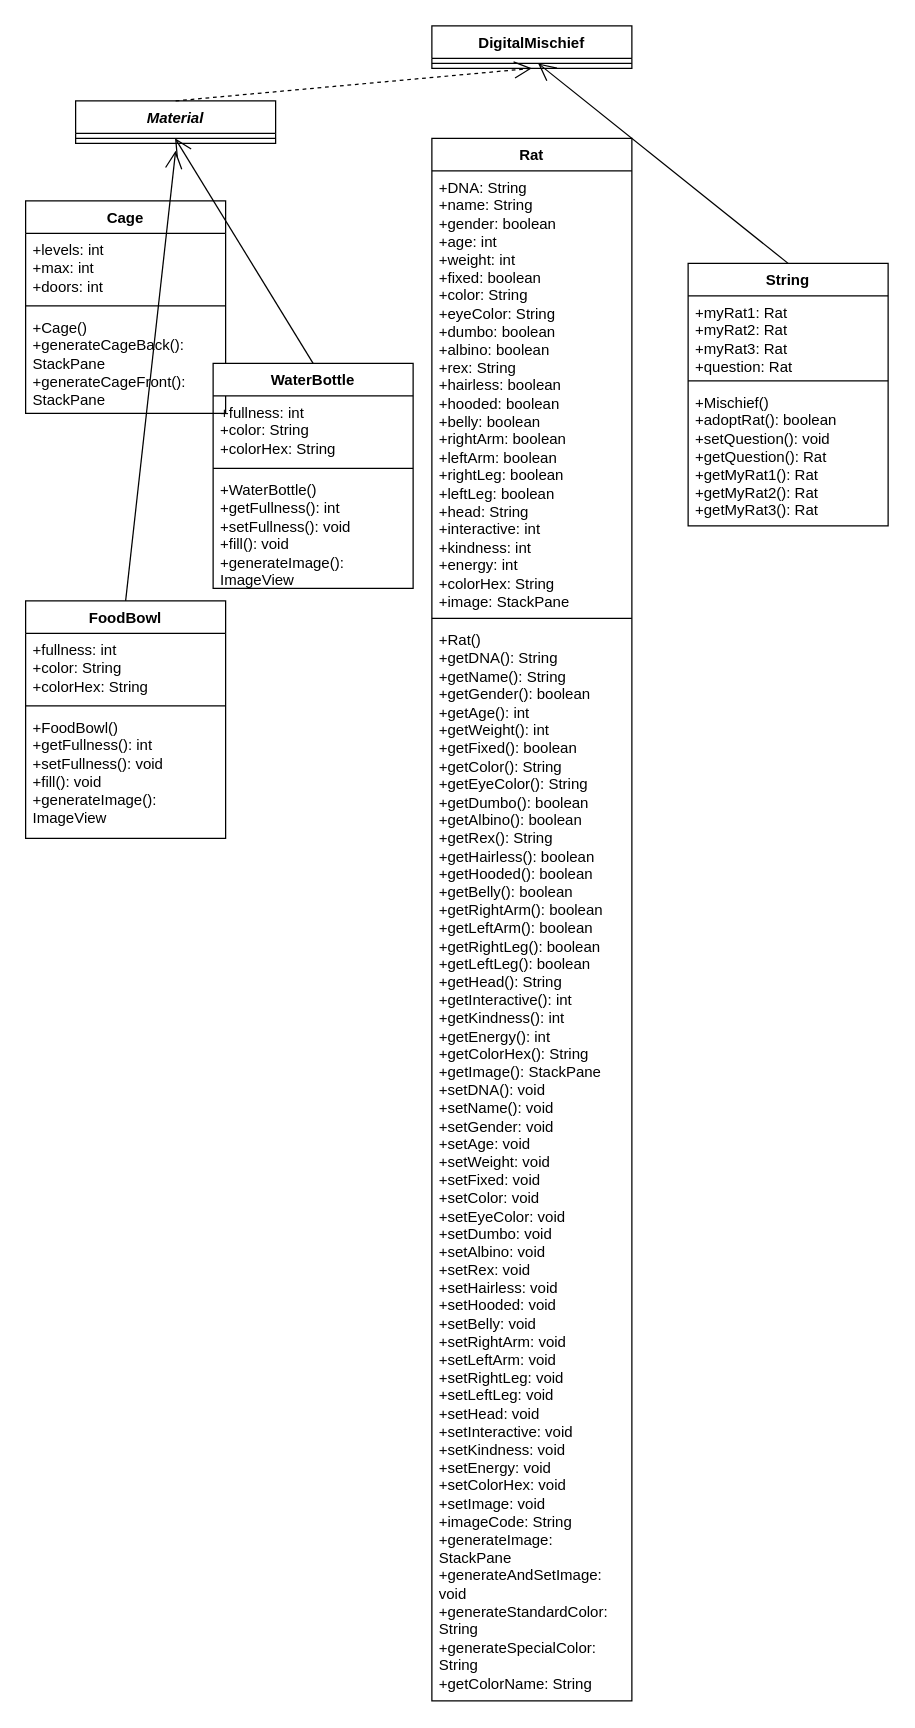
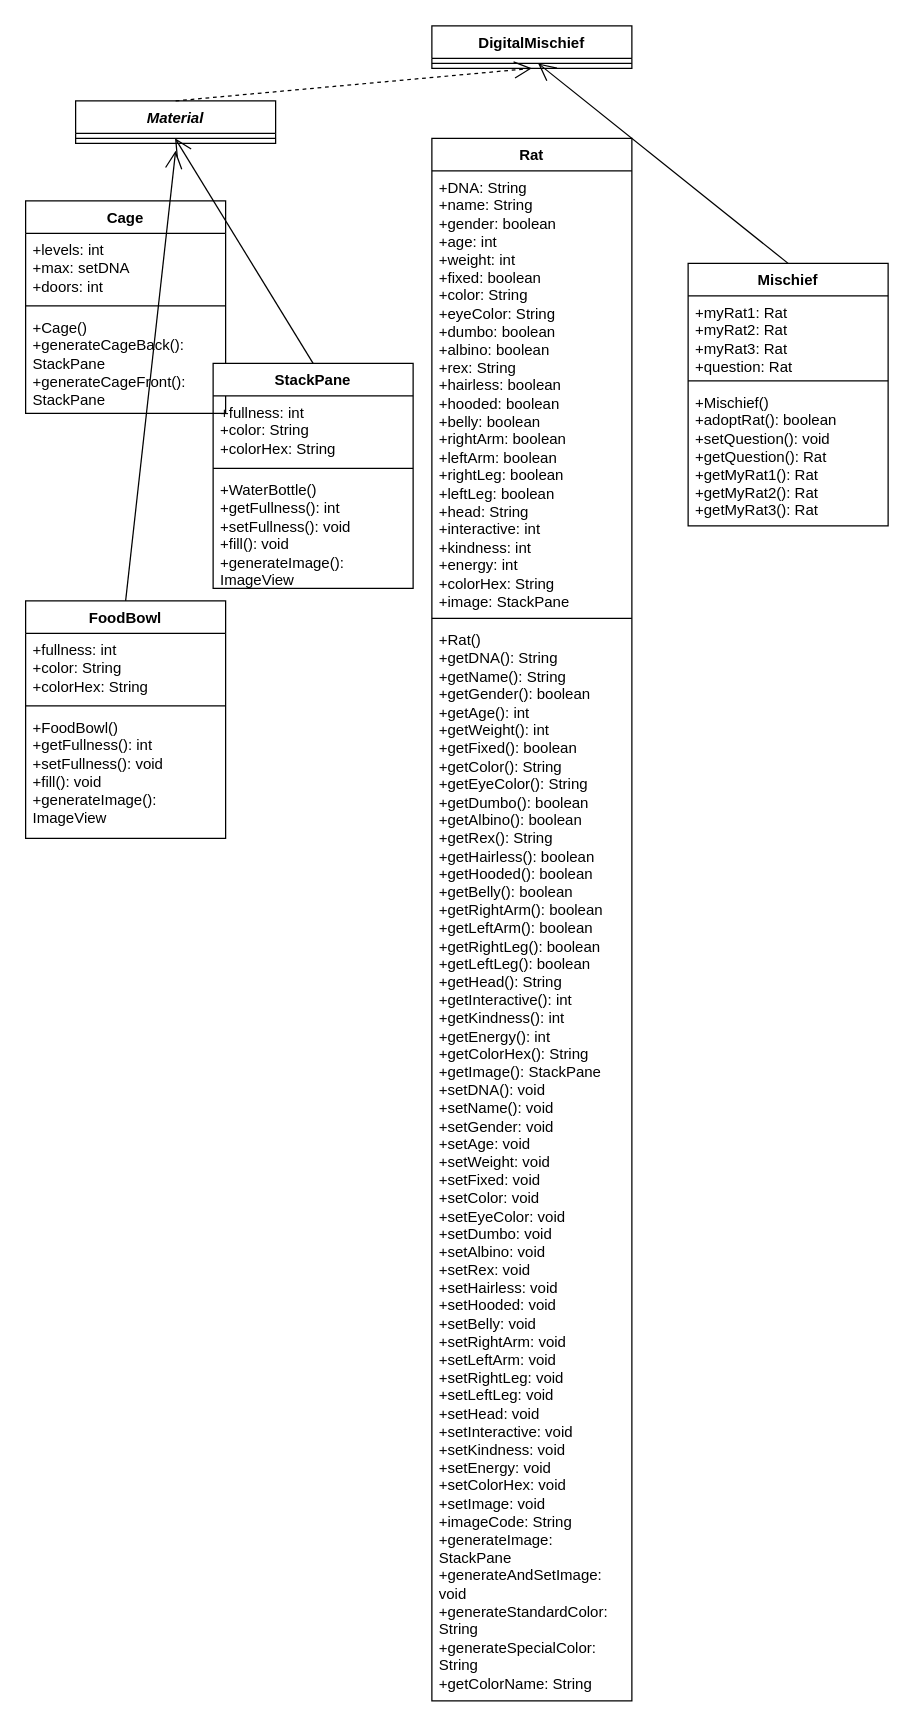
  <mxCell id="0" />
  <mxCell id="1" parent="0" />
  <mxCell id="2" value="DigitalMischief" style="swimlane;fontStyle=1;align=center;verticalAlign=top;childLayout=stackLayout;horizontal=1;startSize=26;horizontalStack=0;resizeParent=1;resizeParentMax=0;resizeLast=0;collapsible=1;marginBottom=0;whiteSpace=wrap;html=1;" vertex="1" parent="1"><mxGeometry x="345" y="20" width="160" height="34" as="geometry" /></mxCell>
  <mxCell id="3" value="" style="line;strokeWidth=1;fillColor=none;align=left;verticalAlign=middle;spacingTop=-1;spacingLeft=3;spacingRight=3;rotatable=0;labelPosition=right;points=[];portConstraint=eastwest;strokeColor=inherit;" vertex="1" parent="2"><mxGeometry y="26" width="160" height="8" as="geometry" /></mxCell>
  <mxCell id="4" value="Rat" style="swimlane;fontStyle=1;align=center;verticalAlign=top;childLayout=stackLayout;horizontal=1;startSize=26;horizontalStack=0;resizeParent=1;resizeParentMax=0;resizeLast=0;collapsible=1;marginBottom=0;whiteSpace=wrap;html=1;" vertex="1" parent="1"><mxGeometry x="345" y="110" width="160" height="1250" as="geometry" /></mxCell>
  <mxCell id="5" value="&lt;div&gt;+DNA: String&lt;/div&gt;+name: String&lt;div&gt;+gender: boolean&lt;/div&gt;&lt;div&gt;+age: int&lt;/div&gt;&lt;div&gt;+weight: int&lt;/div&gt;&lt;div&gt;+fixed: boolean&lt;/div&gt;&lt;div&gt;+color: String&lt;/div&gt;&lt;div&gt;+eyeColor: String&lt;/div&gt;&lt;div&gt;+dumbo: boolean&lt;/div&gt;&lt;div&gt;+albino: boolean&lt;/div&gt;&lt;div&gt;+rex: String&lt;/div&gt;&lt;div&gt;+hairless: boolean&lt;/div&gt;&lt;div&gt;+hooded: boolean&lt;/div&gt;&lt;div&gt;+belly: boolean&lt;/div&gt;&lt;div&gt;+rightArm: boolean&lt;/div&gt;&lt;div&gt;+leftArm: boolean&lt;/div&gt;&lt;div&gt;+rightLeg: boolean&lt;/div&gt;&lt;div&gt;+leftLeg: boolean&lt;/div&gt;&lt;div&gt;+head: String&lt;/div&gt;&lt;div&gt;+interactive: int&lt;/div&gt;&lt;div&gt;+kindness: int&lt;/div&gt;&lt;div&gt;+energy: int&lt;/div&gt;&lt;div&gt;+colorHex: String&lt;/div&gt;&lt;div&gt;+image: StackPane&lt;/div&gt;" style="text;strokeColor=none;fillColor=none;align=left;verticalAlign=top;spacingLeft=4;spacingRight=4;overflow=hidden;rotatable=0;points=[[0,0.5],[1,0.5]];portConstraint=eastwest;whiteSpace=wrap;html=1;" vertex="1" parent="4"><mxGeometry y="26" width="160" height="354" as="geometry" /></mxCell>
  <mxCell id="6" value="" style="line;strokeWidth=1;fillColor=none;align=left;verticalAlign=middle;spacingTop=-1;spacingLeft=3;spacingRight=3;rotatable=0;labelPosition=right;points=[];portConstraint=eastwest;strokeColor=inherit;" vertex="1" parent="4"><mxGeometry y="380" width="160" height="8" as="geometry" /></mxCell>
  <mxCell id="7" value="+Rat()&lt;div&gt;+getDNA(): String&lt;br&gt;&lt;div&gt;+getName(): String&lt;div&gt;+getGender(): boolean&lt;/div&gt;&lt;div&gt;+getAge(): int&lt;/div&gt;&lt;div&gt;+getWeight(): int&lt;/div&gt;&lt;div&gt;+getFixed(): boolean&lt;/div&gt;&lt;div&gt;+getColor(): String&lt;/div&gt;&lt;div&gt;+getEyeColor(): String&lt;/div&gt;&lt;div&gt;+getDumbo(): boolean&lt;/div&gt;&lt;div&gt;+getAlbino(): boolean&lt;/div&gt;&lt;div&gt;+getRex(): String&lt;/div&gt;&lt;div&gt;+getHairless(): boolean&lt;/div&gt;&lt;div&gt;+getHooded(): boolean&lt;/div&gt;&lt;div&gt;+getBelly(): boolean&lt;/div&gt;&lt;div&gt;+getRightArm(): boolean&lt;/div&gt;&lt;div&gt;+getLeftArm(): boolean&lt;/div&gt;&lt;div&gt;+getRightLeg(): boolean&lt;/div&gt;&lt;div&gt;+getLeftLeg(): boolean&lt;/div&gt;&lt;div&gt;+getHead(): String&lt;/div&gt;&lt;div&gt;+getInteractive(): int&lt;/div&gt;&lt;div&gt;+getKindness(): int&lt;/div&gt;&lt;div&gt;+getEnergy(): int&lt;/div&gt;&lt;/div&gt;&lt;div&gt;+getColorHex(): String&lt;/div&gt;&lt;div&gt;+getImage(): StackPane&lt;/div&gt;&lt;div&gt;+setDNA(): void&lt;/div&gt;&lt;div&gt;+setName(): void&lt;div&gt;+setGender: void&lt;/div&gt;&lt;div&gt;+setAge:&amp;nbsp;&lt;span style=&quot;background-color: initial;&quot;&gt;void&lt;/span&gt;&lt;/div&gt;&lt;div&gt;+setWeight:&amp;nbsp;&lt;span style=&quot;background-color: initial;&quot;&gt;void&lt;/span&gt;&lt;/div&gt;&lt;div&gt;+setFixed:&amp;nbsp;&lt;span style=&quot;background-color: initial;&quot;&gt;void&lt;/span&gt;&lt;/div&gt;&lt;div&gt;+setColor:&amp;nbsp;&lt;span style=&quot;background-color: initial;&quot;&gt;void&lt;/span&gt;&lt;/div&gt;&lt;div&gt;+setEyeColor:&amp;nbsp;&lt;span style=&quot;background-color: initial;&quot;&gt;void&lt;/span&gt;&lt;/div&gt;&lt;div&gt;+setDumbo:&amp;nbsp;&lt;span style=&quot;background-color: initial;&quot;&gt;void&lt;/span&gt;&lt;/div&gt;&lt;div&gt;+setAlbino:&amp;nbsp;&lt;span style=&quot;background-color: initial;&quot;&gt;void&lt;/span&gt;&lt;/div&gt;&lt;div&gt;+setRex:&amp;nbsp;&lt;span style=&quot;background-color: initial;&quot;&gt;void&lt;/span&gt;&lt;/div&gt;&lt;div&gt;+setHairless:&amp;nbsp;&lt;span style=&quot;background-color: initial;&quot;&gt;void&lt;/span&gt;&lt;/div&gt;&lt;div&gt;+setHooded:&amp;nbsp;&lt;span style=&quot;background-color: initial;&quot;&gt;void&lt;/span&gt;&lt;/div&gt;&lt;div&gt;+setBelly:&amp;nbsp;&lt;span style=&quot;background-color: initial;&quot;&gt;void&lt;/span&gt;&lt;/div&gt;&lt;div&gt;+setRightArm:&amp;nbsp;&lt;span style=&quot;background-color: initial;&quot;&gt;void&lt;/span&gt;&lt;/div&gt;&lt;div&gt;+setLeftArm:&amp;nbsp;&lt;span style=&quot;background-color: initial;&quot;&gt;void&lt;/span&gt;&lt;/div&gt;&lt;div&gt;+setRightLeg:&amp;nbsp;&lt;span style=&quot;background-color: initial;&quot;&gt;void&lt;/span&gt;&lt;/div&gt;&lt;div&gt;+setLeftLeg:&amp;nbsp;&lt;span style=&quot;background-color: initial;&quot;&gt;void&lt;/span&gt;&lt;/div&gt;&lt;div&gt;+setHead:&amp;nbsp;&lt;span style=&quot;background-color: initial;&quot;&gt;void&lt;/span&gt;&lt;/div&gt;&lt;div&gt;+setInteractive:&amp;nbsp;&lt;span style=&quot;background-color: initial;&quot;&gt;void&lt;/span&gt;&lt;/div&gt;&lt;div&gt;+setKindness:&amp;nbsp;&lt;span style=&quot;background-color: initial;&quot;&gt;void&lt;/span&gt;&lt;/div&gt;&lt;div&gt;+setEnergy:&amp;nbsp;&lt;span style=&quot;background-color: initial;&quot;&gt;void&lt;/span&gt;&lt;/div&gt;&lt;/div&gt;&lt;div&gt;&lt;span style=&quot;background-color: initial;&quot;&gt;+setColorHex: void&lt;/span&gt;&lt;/div&gt;&lt;div&gt;&lt;span style=&quot;background-color: initial;&quot;&gt;+setImage: void&lt;/span&gt;&lt;/div&gt;&lt;div&gt;&lt;span style=&quot;background-color: initial;&quot;&gt;+imageCode: String&lt;/span&gt;&lt;/div&gt;&lt;div&gt;&lt;span style=&quot;background-color: initial;&quot;&gt;+generateImage: StackPane&lt;/span&gt;&lt;/div&gt;&lt;div&gt;&lt;span style=&quot;background-color: initial;&quot;&gt;+generateAndSetImage: void&lt;/span&gt;&lt;/div&gt;&lt;div&gt;&lt;span style=&quot;background-color: initial;&quot;&gt;+generateStandardColor: String&lt;/span&gt;&lt;/div&gt;&lt;div&gt;&lt;span style=&quot;background-color: initial;&quot;&gt;+generateSpecialColor: String&lt;/span&gt;&lt;/div&gt;&lt;div&gt;+getColorName: String&lt;/div&gt;&lt;div&gt;&lt;span style=&quot;background-color: initial;&quot;&gt;&lt;br&gt;&lt;/span&gt;&lt;/div&gt;&lt;/div&gt;" style="text;strokeColor=none;fillColor=none;align=left;verticalAlign=top;spacingLeft=4;spacingRight=4;overflow=hidden;rotatable=0;points=[[0,0.5],[1,0.5]];portConstraint=eastwest;whiteSpace=wrap;html=1;" vertex="1" parent="4"><mxGeometry y="388" width="160" height="862" as="geometry" /></mxCell>
  <mxCell id="8" value="&lt;i&gt;Material&lt;/i&gt;" style="swimlane;fontStyle=1;align=center;verticalAlign=top;childLayout=stackLayout;horizontal=1;startSize=26;horizontalStack=0;resizeParent=1;resizeParentMax=0;resizeLast=0;collapsible=1;marginBottom=0;whiteSpace=wrap;html=1;" vertex="1" parent="1"><mxGeometry x="60" y="80" width="160" height="34" as="geometry" /></mxCell>
  <mxCell id="9" value="" style="line;strokeWidth=1;fillColor=none;align=left;verticalAlign=middle;spacingTop=-1;spacingLeft=3;spacingRight=3;rotatable=0;labelPosition=right;points=[];portConstraint=eastwest;strokeColor=inherit;" vertex="1" parent="8"><mxGeometry y="26" width="160" height="8" as="geometry" /></mxCell>
  <mxCell id="10" value="" style="endArrow=open;endFill=1;endSize=12;html=1;rounded=0;entryX=0.5;entryY=1;entryDx=0;entryDy=0;exitX=0.5;exitY=0;exitDx=0;exitDy=0;dashed=1;" edge="1" parent="1" source="8" target="2"><mxGeometry width="160" relative="1" as="geometry"><mxPoint x="340" y="210" as="sourcePoint" /><mxPoint x="500" y="210" as="targetPoint" /></mxGeometry></mxCell>
  <mxCell id="11" value="Cage" style="swimlane;fontStyle=1;align=center;verticalAlign=top;childLayout=stackLayout;horizontal=1;startSize=26;horizontalStack=0;resizeParent=1;resizeParentMax=0;resizeLast=0;collapsible=1;marginBottom=0;whiteSpace=wrap;html=1;" vertex="1" parent="1"><mxGeometry x="20" y="160" width="160" height="170" as="geometry" /></mxCell>
- <mxCell id="12" value="+levels: int&lt;div&gt;+max: int&lt;/div&gt;&lt;div&gt;+doors: int&lt;/div&gt;" style="text;strokeColor=none;fillColor=none;align=left;verticalAlign=top;spacingLeft=4;spacingRight=4;overflow=hidden;rotatable=0;points=[[0,0.5],[1,0.5]];portConstraint=eastwest;whiteSpace=wrap;html=1;" vertex="1" parent="11"><mxGeometry y="26" width="160" height="54" as="geometry" /></mxCell>
+ <mxCell id="12" value="+levels: int&lt;div&gt;+max: setDNA&lt;/div&gt;&lt;div&gt;+doors: int&lt;/div&gt;" style="text;strokeColor=none;fillColor=none;align=left;verticalAlign=top;spacingLeft=4;spacingRight=4;overflow=hidden;rotatable=0;points=[[0,0.5],[1,0.5]];portConstraint=eastwest;whiteSpace=wrap;html=1;" vertex="1" parent="11"><mxGeometry y="26" width="160" height="54" as="geometry" /></mxCell>
  <mxCell id="13" value="" style="line;strokeWidth=1;fillColor=none;align=left;verticalAlign=middle;spacingTop=-1;spacingLeft=3;spacingRight=3;rotatable=0;labelPosition=right;points=[];portConstraint=eastwest;strokeColor=inherit;" vertex="1" parent="11"><mxGeometry y="80" width="160" height="8" as="geometry" /></mxCell>
  <mxCell id="14" value="+Cage()&lt;div&gt;+generateCageBack(): StackPane&lt;/div&gt;&lt;div&gt;+generateCageFront(): StackPane&lt;/div&gt;&lt;div&gt;&lt;br&gt;&lt;/div&gt;" style="text;strokeColor=none;fillColor=none;align=left;verticalAlign=top;spacingLeft=4;spacingRight=4;overflow=hidden;rotatable=0;points=[[0,0.5],[1,0.5]];portConstraint=eastwest;whiteSpace=wrap;html=1;" vertex="1" parent="11"><mxGeometry y="88" width="160" height="82" as="geometry" /></mxCell>
  <mxCell id="15" value="" style="endArrow=open;endFill=1;endSize=12;html=1;rounded=0;entryX=0.497;entryY=0.486;entryDx=0;entryDy=0;entryPerimeter=0;exitX=0.5;exitY=0;exitDx=0;exitDy=0;" edge="1" parent="1" source="16" target="9"><mxGeometry width="160" relative="1" as="geometry"><mxPoint x="290" y="360" as="sourcePoint" /><mxPoint x="500" y="320" as="targetPoint" /></mxGeometry></mxCell>
- <mxCell id="16" value="WaterBottle" style="swimlane;fontStyle=1;align=center;verticalAlign=top;childLayout=stackLayout;horizontal=1;startSize=26;horizontalStack=0;resizeParent=1;resizeParentMax=0;resizeLast=0;collapsible=1;marginBottom=0;whiteSpace=wrap;html=1;" vertex="1" parent="1"><mxGeometry x="170" y="290" width="160" height="180" as="geometry" /></mxCell>
+ <mxCell id="16" value="StackPane" style="swimlane;fontStyle=1;align=center;verticalAlign=top;childLayout=stackLayout;horizontal=1;startSize=26;horizontalStack=0;resizeParent=1;resizeParentMax=0;resizeLast=0;collapsible=1;marginBottom=0;whiteSpace=wrap;html=1;" vertex="1" parent="1"><mxGeometry x="170" y="290" width="160" height="180" as="geometry" /></mxCell>
  <mxCell id="17" value="+fullness: int&lt;div&gt;+color: String&lt;/div&gt;&lt;div&gt;+colorHex: String&lt;/div&gt;" style="text;strokeColor=none;fillColor=none;align=left;verticalAlign=top;spacingLeft=4;spacingRight=4;overflow=hidden;rotatable=0;points=[[0,0.5],[1,0.5]];portConstraint=eastwest;whiteSpace=wrap;html=1;" vertex="1" parent="16"><mxGeometry y="26" width="160" height="54" as="geometry" /></mxCell>
  <mxCell id="18" value="" style="line;strokeWidth=1;fillColor=none;align=left;verticalAlign=middle;spacingTop=-1;spacingLeft=3;spacingRight=3;rotatable=0;labelPosition=right;points=[];portConstraint=eastwest;strokeColor=inherit;" vertex="1" parent="16"><mxGeometry y="80" width="160" height="8" as="geometry" /></mxCell>
  <mxCell id="19" value="+WaterBottle()&lt;div&gt;+getFullness(): int&lt;/div&gt;&lt;div&gt;+setFullness(): void&lt;/div&gt;&lt;div&gt;+fill(): void&lt;/div&gt;&lt;div&gt;+generateImage(): ImageView&lt;/div&gt;" style="text;strokeColor=none;fillColor=none;align=left;verticalAlign=top;spacingLeft=4;spacingRight=4;overflow=hidden;rotatable=0;points=[[0,0.5],[1,0.5]];portConstraint=eastwest;whiteSpace=wrap;html=1;" vertex="1" parent="16"><mxGeometry y="88" width="160" height="92" as="geometry" /></mxCell>
  <mxCell id="20" value="FoodBowl" style="swimlane;fontStyle=1;align=center;verticalAlign=top;childLayout=stackLayout;horizontal=1;startSize=26;horizontalStack=0;resizeParent=1;resizeParentMax=0;resizeLast=0;collapsible=1;marginBottom=0;whiteSpace=wrap;html=1;" vertex="1" parent="1"><mxGeometry x="20" y="480" width="160" height="190" as="geometry" /></mxCell>
  <mxCell id="21" value="+fullness: int&lt;div&gt;+color: String&lt;/div&gt;&lt;div&gt;+colorHex: String&lt;/div&gt;" style="text;strokeColor=none;fillColor=none;align=left;verticalAlign=top;spacingLeft=4;spacingRight=4;overflow=hidden;rotatable=0;points=[[0,0.5],[1,0.5]];portConstraint=eastwest;whiteSpace=wrap;html=1;" vertex="1" parent="20"><mxGeometry y="26" width="160" height="54" as="geometry" /></mxCell>
  <mxCell id="22" value="" style="line;strokeWidth=1;fillColor=none;align=left;verticalAlign=middle;spacingTop=-1;spacingLeft=3;spacingRight=3;rotatable=0;labelPosition=right;points=[];portConstraint=eastwest;strokeColor=inherit;" vertex="1" parent="20"><mxGeometry y="80" width="160" height="8" as="geometry" /></mxCell>
  <mxCell id="23" value="+FoodBowl()&lt;div&gt;+getFullness(): int&lt;/div&gt;&lt;div&gt;+setFullness(): void&lt;/div&gt;&lt;div&gt;+fill(): void&lt;/div&gt;&lt;div&gt;+generateImage(): ImageView&lt;/div&gt;" style="text;strokeColor=none;fillColor=none;align=left;verticalAlign=top;spacingLeft=4;spacingRight=4;overflow=hidden;rotatable=0;points=[[0,0.5],[1,0.5]];portConstraint=eastwest;whiteSpace=wrap;html=1;" vertex="1" parent="20"><mxGeometry y="88" width="160" height="102" as="geometry" /></mxCell>
  <mxCell id="24" value="" style="endArrow=open;endFill=1;endSize=12;html=1;rounded=0;exitX=0.5;exitY=0;exitDx=0;exitDy=0;" edge="1" parent="1" source="20"><mxGeometry width="160" relative="1" as="geometry"><mxPoint x="340" y="320" as="sourcePoint" /><mxPoint x="140" y="120" as="targetPoint" /></mxGeometry></mxCell>
  <mxCell id="25" value="" style="endArrow=open;endFill=1;endSize=12;html=1;rounded=0;exitX=0.5;exitY=0;exitDx=0;exitDy=0;" edge="1" parent="1" source="26"><mxGeometry width="160" relative="1" as="geometry"><mxPoint x="560" y="96.5" as="sourcePoint" /><mxPoint x="430" y="50" as="targetPoint" /></mxGeometry></mxCell>
- <mxCell id="26" value="String" style="swimlane;fontStyle=1;align=center;verticalAlign=top;childLayout=stackLayout;horizontal=1;startSize=26;horizontalStack=0;resizeParent=1;resizeParentMax=0;resizeLast=0;collapsible=1;marginBottom=0;whiteSpace=wrap;html=1;" vertex="1" parent="1"><mxGeometry x="550" y="210" width="160" height="210" as="geometry" /></mxCell>
+ <mxCell id="26" value="Mischief" style="swimlane;fontStyle=1;align=center;verticalAlign=top;childLayout=stackLayout;horizontal=1;startSize=26;horizontalStack=0;resizeParent=1;resizeParentMax=0;resizeLast=0;collapsible=1;marginBottom=0;whiteSpace=wrap;html=1;" vertex="1" parent="1"><mxGeometry x="550" y="210" width="160" height="210" as="geometry" /></mxCell>
  <mxCell id="27" value="+myRat1: Rat&lt;div&gt;+myRat2: Rat&lt;/div&gt;&lt;div&gt;+myRat3: Rat&lt;/div&gt;&lt;div&gt;+question: Rat&lt;/div&gt;" style="text;strokeColor=none;fillColor=none;align=left;verticalAlign=top;spacingLeft=4;spacingRight=4;overflow=hidden;rotatable=0;points=[[0,0.5],[1,0.5]];portConstraint=eastwest;whiteSpace=wrap;html=1;" vertex="1" parent="26"><mxGeometry y="26" width="160" height="64" as="geometry" /></mxCell>
  <mxCell id="28" value="" style="line;strokeWidth=1;fillColor=none;align=left;verticalAlign=middle;spacingTop=-1;spacingLeft=3;spacingRight=3;rotatable=0;labelPosition=right;points=[];portConstraint=eastwest;strokeColor=inherit;" vertex="1" parent="26"><mxGeometry y="90" width="160" height="8" as="geometry" /></mxCell>
  <mxCell id="29" value="+Mischief()&lt;div&gt;+adoptRat(): boolean&lt;/div&gt;&lt;div&gt;+setQuestion(): void&lt;/div&gt;&lt;div&gt;+getQuestion(): Rat&amp;nbsp;&lt;/div&gt;&lt;div&gt;+getMyRat1(): Rat&lt;/div&gt;&lt;div&gt;+getMyRat2(): Rat&lt;/div&gt;&lt;div&gt;+getMyRat3(): Rat&lt;/div&gt;" style="text;strokeColor=none;fillColor=none;align=left;verticalAlign=top;spacingLeft=4;spacingRight=4;overflow=hidden;rotatable=0;points=[[0,0.5],[1,0.5]];portConstraint=eastwest;whiteSpace=wrap;html=1;" vertex="1" parent="26"><mxGeometry y="98" width="160" height="112" as="geometry" /></mxCell>
